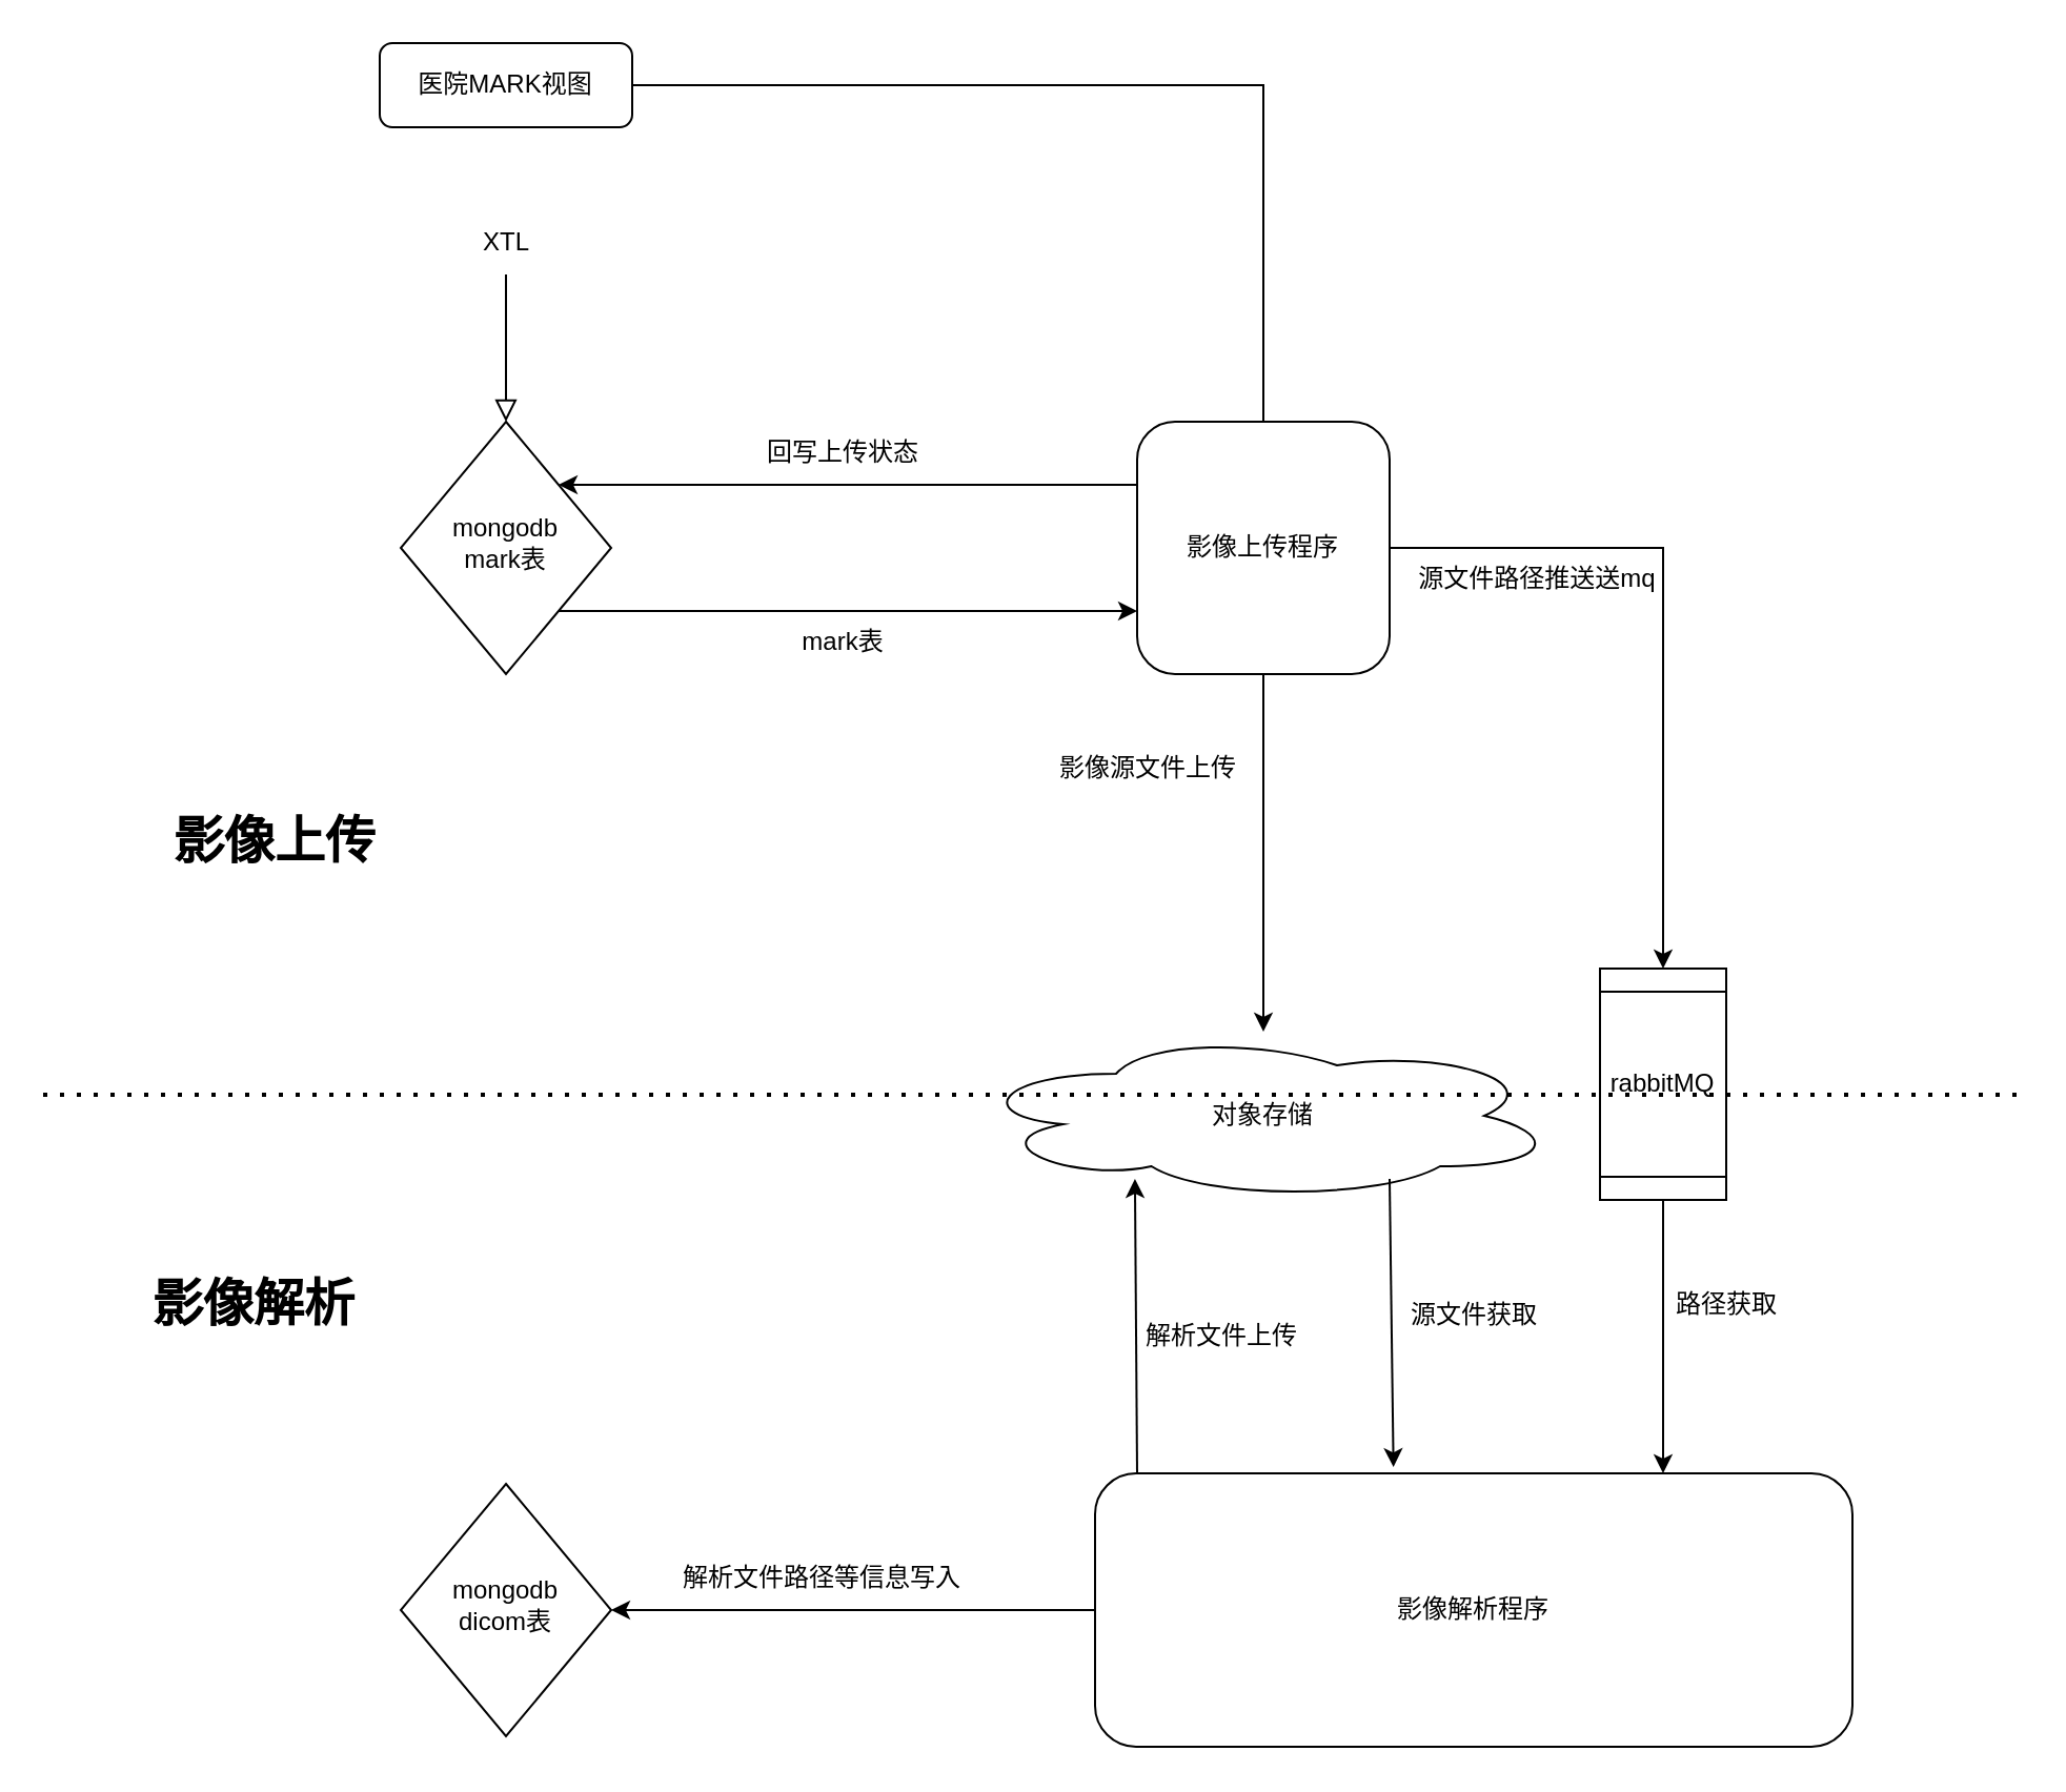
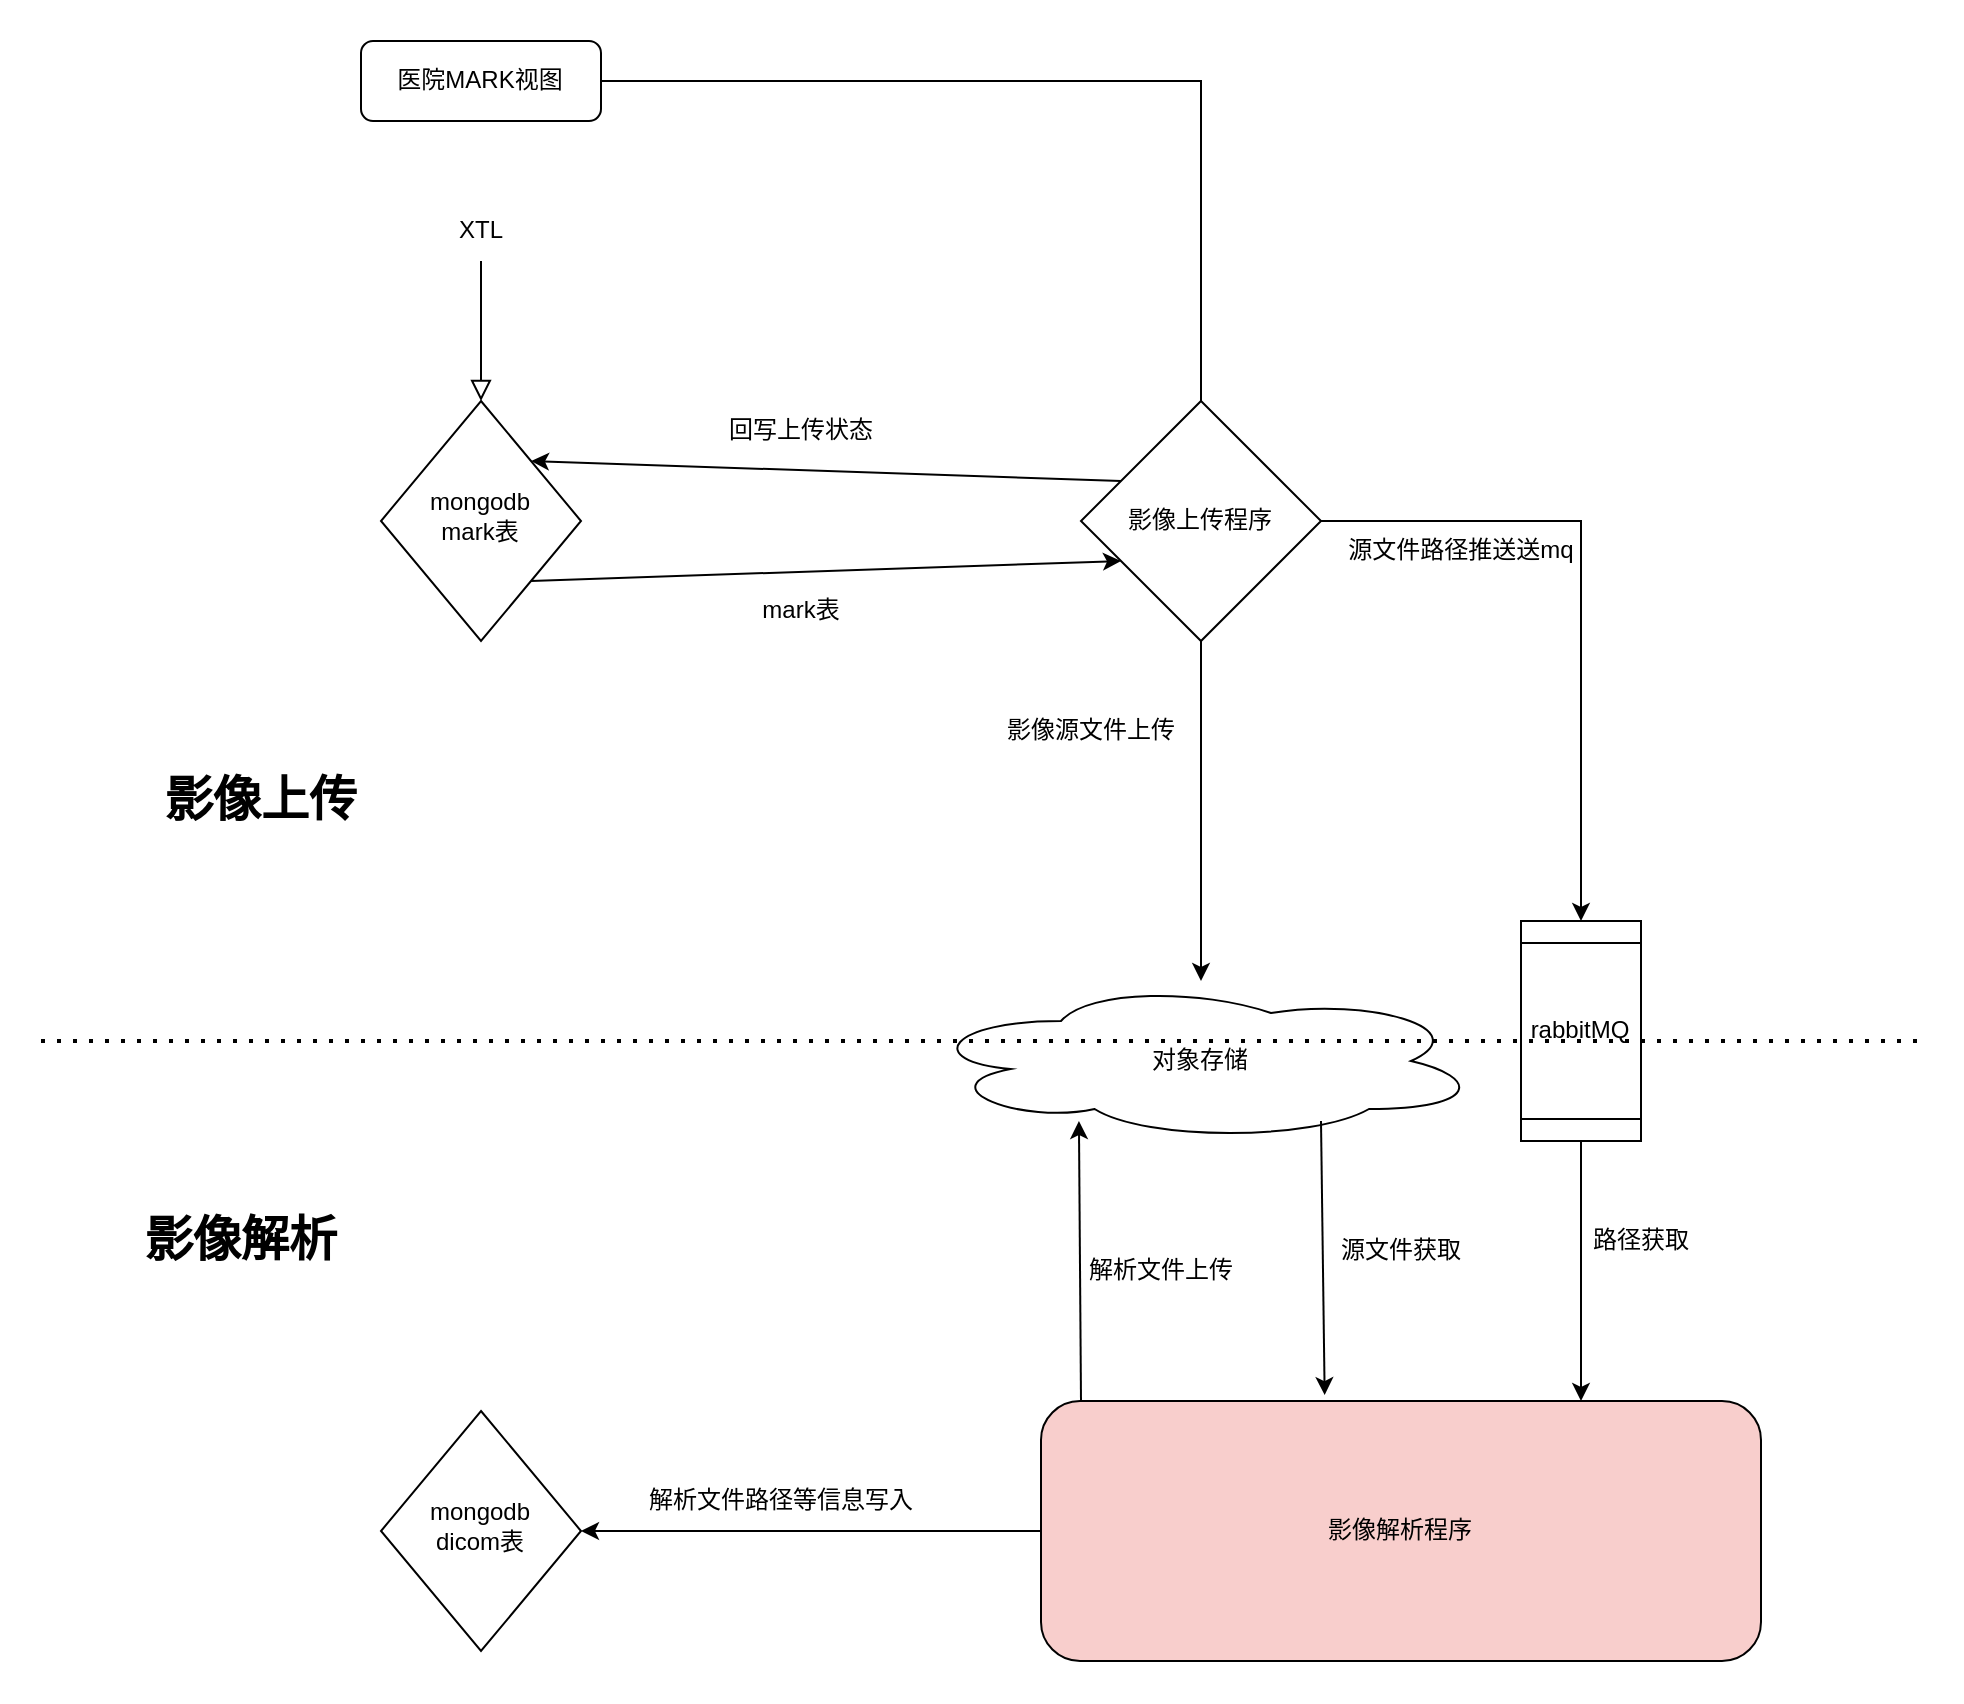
  <mxCell id="0" />
  <mxCell id="1" parent="0" />
  <mxCell id="2" value="" style="rounded=0;html=1;jettySize=auto;orthogonalLoop=1;fontSize=11;endArrow=block;endFill=0;endSize=8;strokeWidth=1;shadow=0;labelBackgroundColor=none;edgeStyle=orthogonalEdgeStyle;startArrow=none;" parent="1" source="14" target="4" edge="1"><mxGeometry relative="1" as="geometry" /></mxCell>
  <mxCell id="3" value="医院MARK视图" style="rounded=1;whiteSpace=wrap;html=1;fontSize=12;glass=0;strokeWidth=1;shadow=0;" parent="1" vertex="1"><mxGeometry x="180" y="20" width="120" height="40" as="geometry" /></mxCell>
  <mxCell id="4" value="mongodb&lt;br&gt;mark表" style="rhombus;whiteSpace=wrap;html=1;shadow=0;fontFamily=Helvetica;fontSize=12;align=center;strokeWidth=1;spacing=6;spacingTop=-4;" parent="1" vertex="1"><mxGeometry x="190" y="200" width="100" height="120" as="geometry" /></mxCell>
  <mxCell id="5" style="edgeStyle=orthogonalEdgeStyle;rounded=0;orthogonalLoop=1;jettySize=auto;html=1;" edge="1" parent="1" source="7" target="11"><mxGeometry relative="1" as="geometry" /></mxCell>
  <mxCell id="6" style="edgeStyle=orthogonalEdgeStyle;rounded=0;orthogonalLoop=1;jettySize=auto;html=1;" edge="1" parent="1" source="7" target="12"><mxGeometry relative="1" as="geometry" /></mxCell>
- <mxCell id="7" value="影像上传程序&lt;br&gt;" style="rounded=1;whiteSpace=wrap;html=1;fontSize=12;glass=0;strokeWidth=1;shadow=0;" parent="1" vertex="1"><mxGeometry x="540" y="200" width="120" height="120" as="geometry" /></mxCell>
+ <mxCell id="7" value="影像上传程序&lt;br&gt;" style="rhombus;whiteSpace=wrap;html=1;fontSize=12;glass=0;strokeWidth=1;shadow=0;" parent="1" vertex="1"><mxGeometry x="540" y="200" width="120" height="120" as="geometry" /></mxCell>
  <mxCell id="8" style="edgeStyle=orthogonalEdgeStyle;rounded=0;orthogonalLoop=1;jettySize=auto;html=1;" edge="1" parent="1" source="9" target="27"><mxGeometry relative="1" as="geometry" /></mxCell>
- <mxCell id="9" value="影像解析程序" style="rounded=1;whiteSpace=wrap;html=1;fontSize=12;glass=0;strokeWidth=1;shadow=0;" parent="1" vertex="1"><mxGeometry x="520" y="700" width="360" height="130" as="geometry" /></mxCell>
+ <mxCell id="9" value="影像解析程序" style="rounded=1;whiteSpace=wrap;html=1;fontSize=12;glass=0;strokeWidth=1;shadow=0;fillColor=#f8cecc;" parent="1" vertex="1"><mxGeometry x="520" y="700" width="360" height="130" as="geometry" /></mxCell>
  <mxCell id="10" style="edgeStyle=orthogonalEdgeStyle;rounded=0;orthogonalLoop=1;jettySize=auto;html=1;entryX=0.75;entryY=0;entryDx=0;entryDy=0;" edge="1" parent="1" source="11" target="9"><mxGeometry relative="1" as="geometry" /></mxCell>
  <mxCell id="11" value="rabbitMQ" style="shape=process;whiteSpace=wrap;html=1;backgroundOutline=1;direction=south;" vertex="1" parent="1"><mxGeometry x="760" y="460" width="60" height="110" as="geometry" /></mxCell>
  <mxCell id="12" value="对象存储" style="ellipse;shape=cloud;whiteSpace=wrap;html=1;" vertex="1" parent="1"><mxGeometry x="460" y="490" width="280" height="80" as="geometry" /></mxCell>
  <mxCell id="13" value="" style="rounded=0;html=1;jettySize=auto;orthogonalLoop=1;fontSize=11;endArrow=none;endFill=0;endSize=8;strokeWidth=1;shadow=0;labelBackgroundColor=none;edgeStyle=orthogonalEdgeStyle;" edge="1" parent="1" source="3" target="7"><mxGeometry relative="1" as="geometry"><mxPoint x="240" y="60" as="sourcePoint" /><mxPoint x="240" y="200" as="targetPoint" /></mxGeometry></mxCell>
  <mxCell id="14" value="XTL" style="text;html=1;align=center;verticalAlign=middle;resizable=0;points=[];autosize=1;strokeColor=none;fillColor=none;" vertex="1" parent="1"><mxGeometry x="215" y="100" width="50" height="30" as="geometry" /></mxCell>
  <mxCell id="15" value="" style="endArrow=classic;html=1;rounded=0;entryX=0;entryY=0.75;entryDx=0;entryDy=0;exitX=1;exitY=1;exitDx=0;exitDy=0;" edge="1" parent="1" source="4" target="7"><mxGeometry width="50" height="50" relative="1" as="geometry"><mxPoint x="300" y="300" as="sourcePoint" /><mxPoint x="350" y="250" as="targetPoint" /></mxGeometry></mxCell>
  <mxCell id="16" value="" style="endArrow=classic;html=1;rounded=0;entryX=1;entryY=0;entryDx=0;entryDy=0;exitX=0;exitY=0.25;exitDx=0;exitDy=0;" edge="1" parent="1" source="7" target="4"><mxGeometry width="50" height="50" relative="1" as="geometry"><mxPoint x="400" y="220" as="sourcePoint" /><mxPoint x="450" y="170" as="targetPoint" /></mxGeometry></mxCell>
  <mxCell id="17" value="mark表" style="text;html=1;align=center;verticalAlign=middle;resizable=0;points=[];autosize=1;strokeColor=none;fillColor=none;" vertex="1" parent="1"><mxGeometry x="350" y="290" width="100" height="30" as="geometry" /></mxCell>
  <mxCell id="18" value="回写上传状态" style="text;html=1;align=center;verticalAlign=middle;resizable=0;points=[];autosize=1;strokeColor=none;fillColor=none;" vertex="1" parent="1"><mxGeometry x="350" y="200" width="100" height="30" as="geometry" /></mxCell>
  <mxCell id="19" value="影像源文件上传" style="text;html=1;align=center;verticalAlign=middle;resizable=0;points=[];autosize=1;strokeColor=none;fillColor=none;" vertex="1" parent="1"><mxGeometry x="490" y="350" width="110" height="30" as="geometry" /></mxCell>
  <mxCell id="20" value="源文件路径推送送mq" style="text;html=1;align=center;verticalAlign=middle;resizable=0;points=[];autosize=1;strokeColor=none;fillColor=none;" vertex="1" parent="1"><mxGeometry x="660" y="260" width="140" height="30" as="geometry" /></mxCell>
  <mxCell id="21" value="" style="endArrow=none;dashed=1;html=1;dashPattern=1 3;strokeWidth=2;rounded=0;" edge="1" parent="1"><mxGeometry width="50" height="50" relative="1" as="geometry"><mxPoint y="520" as="sourcePoint" x="20" /><mxPoint x="960" y="520" as="targetPoint" /></mxGeometry></mxCell>
  <mxCell id="22" value="路径获取" style="text;html=1;align=center;verticalAlign=middle;resizable=0;points=[];autosize=1;strokeColor=none;fillColor=none;" vertex="1" parent="1"><mxGeometry x="785" y="605" width="70" height="30" as="geometry" /></mxCell>
  <mxCell id="23" value="源文件获取" style="text;html=1;align=center;verticalAlign=middle;resizable=0;points=[];autosize=1;strokeColor=none;fillColor=none;" vertex="1" parent="1"><mxGeometry x="660" y="610" width="80" height="30" as="geometry" /></mxCell>
  <mxCell id="24" value="" style="endArrow=classic;html=1;rounded=0;entryX=0.282;entryY=0.875;entryDx=0;entryDy=0;entryPerimeter=0;" edge="1" parent="1" target="12"><mxGeometry width="50" height="50" relative="1" as="geometry"><mxPoint x="540" y="700" as="sourcePoint" /><mxPoint x="590" y="650" as="targetPoint" /></mxGeometry></mxCell>
  <mxCell id="25" value="" style="endArrow=classic;html=1;rounded=0;entryX=0.394;entryY=-0.023;entryDx=0;entryDy=0;entryPerimeter=0;" edge="1" parent="1" target="9"><mxGeometry width="50" height="50" relative="1" as="geometry"><mxPoint x="660" y="560" as="sourcePoint" /><mxPoint x="710" y="510" as="targetPoint" /></mxGeometry></mxCell>
  <mxCell id="26" value="解析文件上传" style="text;html=1;align=center;verticalAlign=middle;resizable=0;points=[];autosize=1;strokeColor=none;fillColor=none;" vertex="1" parent="1"><mxGeometry x="530" y="620" width="100" height="30" as="geometry" /></mxCell>
  <mxCell id="27" value="mongodb&lt;br&gt;dicom表" style="rhombus;whiteSpace=wrap;html=1;shadow=0;fontFamily=Helvetica;fontSize=12;align=center;strokeWidth=1;spacing=6;spacingTop=-4;" vertex="1" parent="1"><mxGeometry x="190" y="705" width="100" height="120" as="geometry" /></mxCell>
  <mxCell id="28" value="解析文件路径等信息写入" style="text;html=1;align=center;verticalAlign=middle;resizable=0;points=[];autosize=1;strokeColor=none;fillColor=none;" vertex="1" parent="1"><mxGeometry x="310" y="735" width="160" height="30" as="geometry" /></mxCell>
  <mxCell id="29" value="影像上传" style="text;strokeColor=none;fillColor=none;html=1;fontSize=24;fontStyle=1;verticalAlign=middle;align=center;" vertex="1" parent="1"><mxGeometry x="80" y="380" width="100" height="40" as="geometry" /></mxCell>
  <mxCell id="30" value="影像解析" style="text;strokeColor=none;fillColor=none;html=1;fontSize=24;fontStyle=1;verticalAlign=middle;align=center;" vertex="1" parent="1"><mxGeometry x="70" y="600" width="100" height="40" as="geometry" /></mxCell>
